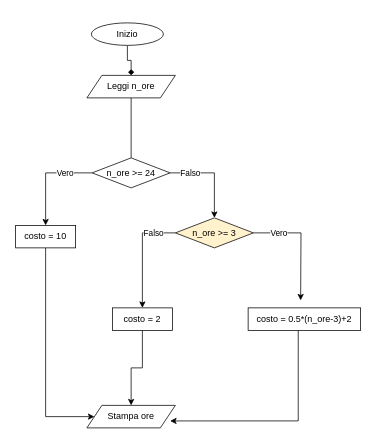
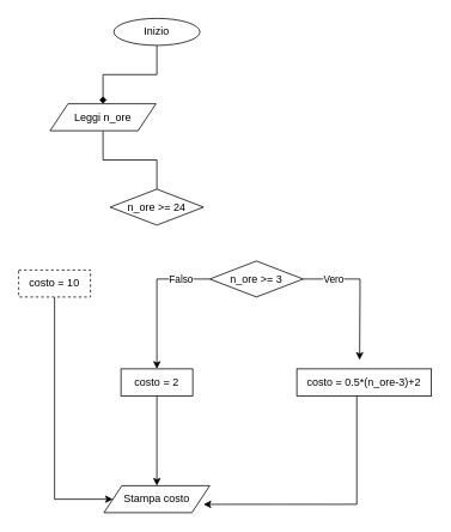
  <mxCell id="0" />
  <mxCell id="1" parent="0" />
  <mxCell id="2" style="edgeStyle=orthogonalEdgeStyle;rounded=0;orthogonalLoop=1;jettySize=auto;html=1;exitX=0.5;exitY=1;exitDx=0;exitDy=0;endArrow=diamond;" edge="1" parent="1" source="3" target="5"><mxGeometry relative="1" as="geometry" /></mxCell>
- <mxCell id="3" value="&lt;div&gt;Inizio&lt;/div&gt;" style="ellipse;whiteSpace=wrap;html=1;" vertex="1" parent="1"><mxGeometry x="121" y="30" width="96" height="30" as="geometry" /></mxCell>
+ <mxCell id="3" value="&lt;div&gt;Inizio&lt;/div&gt;" style="ellipse;whiteSpace=wrap;html=1;" vertex="1" parent="1"><mxGeometry x="126" y="20" width="96" height="30" as="geometry" /></mxCell>
  <mxCell id="4" style="edgeStyle=orthogonalEdgeStyle;rounded=0;orthogonalLoop=1;jettySize=auto;html=1;exitX=0.5;exitY=1;exitDx=0;exitDy=0;entryX=0.5;entryY=0;entryDx=0;entryDy=0;endArrow=none;" edge="1" parent="1" source="5" target="10"><mxGeometry relative="1" as="geometry" /></mxCell>
- <mxCell id="5" value="&lt;div&gt;Leggi n_ore&lt;/div&gt;" style="shape=parallelogram;perimeter=parallelogramPerimeter;whiteSpace=wrap;html=1;fixedSize=1;" vertex="1" parent="1"><mxGeometry x="115" y="100" width="118" height="30" as="geometry" /></mxCell>
- <mxCell id="6" style="edgeStyle=orthogonalEdgeStyle;rounded=0;orthogonalLoop=1;jettySize=auto;html=1;entryX=0.5;entryY=0;entryDx=0;entryDy=0;" edge="1" parent="1" source="10" target="12"><mxGeometry relative="1" as="geometry" /></mxCell>
- <mxCell id="7" value="&lt;div&gt;Vero&lt;/div&gt;" style="edgeLabel;html=1;align=center;verticalAlign=middle;resizable=0;points=[];" vertex="1" connectable="0" parent="6"><mxGeometry x="-0.439" y="4" relative="1" as="geometry"><mxPoint y="-4" as="offset" /></mxGeometry></mxCell>
- <mxCell id="8" style="edgeStyle=orthogonalEdgeStyle;rounded=0;orthogonalLoop=1;jettySize=auto;html=1;entryX=0.5;entryY=0;entryDx=0;entryDy=0;" edge="1" parent="1" source="10" target="19"><mxGeometry relative="1" as="geometry" /></mxCell>
- <mxCell id="9" value="&lt;div&gt;Falso&lt;/div&gt;" style="edgeLabel;html=1;align=center;verticalAlign=middle;resizable=0;points=[];rotation=0;" vertex="1" connectable="0" parent="8"><mxGeometry x="-0.513" y="4" relative="1" as="geometry"><mxPoint x="-3" y="4" as="offset" /></mxGeometry></mxCell>
+ <mxCell id="5" value="&lt;div&gt;Leggi n_ore&lt;/div&gt;" style="shape=parallelogram;perimeter=parallelogramPerimeter;whiteSpace=wrap;html=1;fixedSize=1;" vertex="1" parent="1"><mxGeometry x="55" y="115" width="118" height="30" as="geometry" /></mxCell>
  <mxCell id="10" value="&lt;div&gt;n_ore &amp;gt;= 24&lt;/div&gt;" style="rhombus;whiteSpace=wrap;html=1;" vertex="1" parent="1"><mxGeometry x="122" y="210" width="104" height="40" as="geometry" /></mxCell>
  <mxCell id="11" style="edgeStyle=orthogonalEdgeStyle;rounded=0;orthogonalLoop=1;jettySize=auto;html=1;entryX=0;entryY=0.5;entryDx=0;entryDy=0;" edge="1" parent="1" source="12" target="22"><mxGeometry relative="1" as="geometry"><Array as="points"><mxPoint x="60" y="555" /></Array></mxGeometry></mxCell>
- <mxCell id="12" value="costo = 10" style="rounded=0;whiteSpace=wrap;html=1;" vertex="1" parent="1"><mxGeometry x="20" y="300" width="80" height="30" as="geometry" /></mxCell>
+ <mxCell id="12" value="costo = 10" style="rounded=0;whiteSpace=wrap;html=1;dashed=1;" vertex="1" parent="1"><mxGeometry x="20" y="300" width="80" height="30" as="geometry" /></mxCell>
  <mxCell id="13" style="edgeStyle=orthogonalEdgeStyle;rounded=0;orthogonalLoop=1;jettySize=auto;html=1;entryX=1;entryY=0.75;entryDx=0;entryDy=0;" edge="1" parent="1"><mxGeometry relative="1" as="geometry"><mxPoint x="396.83" y="440" as="sourcePoint" /><mxPoint x="226.002" y="560.742" as="targetPoint" /><Array as="points"><mxPoint x="396.83" y="561" /></Array></mxGeometry></mxCell>
  <mxCell id="14" value="costo = 0.5*(n_ore-3)+2" style="rounded=0;whiteSpace=wrap;html=1;" vertex="1" parent="1"><mxGeometry x="330" y="410" width="150" height="30" as="geometry" /></mxCell>
  <mxCell id="15" style="edgeStyle=orthogonalEdgeStyle;rounded=0;orthogonalLoop=1;jettySize=auto;html=1;entryX=0.5;entryY=0;entryDx=0;entryDy=0;" edge="1" parent="1" source="19" target="21"><mxGeometry relative="1" as="geometry" /></mxCell>
  <mxCell id="16" value="&lt;div&gt;Falso&lt;/div&gt;" style="edgeLabel;html=1;align=center;verticalAlign=middle;resizable=0;points=[];" vertex="1" connectable="0" parent="15"><mxGeometry x="-0.598" y="3" relative="1" as="geometry"><mxPoint x="-1" y="-3" as="offset" /></mxGeometry></mxCell>
  <mxCell id="17" style="edgeStyle=orthogonalEdgeStyle;rounded=0;orthogonalLoop=1;jettySize=auto;html=1;" edge="1" parent="1" source="19"><mxGeometry relative="1" as="geometry"><mxPoint x="400" y="400" as="targetPoint" /></mxGeometry></mxCell>
  <mxCell id="18" value="&lt;div&gt;Vero&lt;/div&gt;" style="edgeLabel;html=1;align=center;verticalAlign=middle;resizable=0;points=[];" vertex="1" connectable="0" parent="17"><mxGeometry x="-0.844" y="-1" relative="1" as="geometry"><mxPoint x="21" y="-1" as="offset" /></mxGeometry></mxCell>
- <mxCell id="19" value="&lt;div&gt;n_ore &amp;gt;= 3&lt;/div&gt;" style="rhombus;whiteSpace=wrap;html=1;fillColor=#fff2cc;" vertex="1" parent="1"><mxGeometry x="233" y="290" width="104" height="40" as="geometry" /></mxCell>
+ <mxCell id="19" value="&lt;div&gt;n_ore &amp;gt;= 3&lt;/div&gt;" style="rhombus;whiteSpace=wrap;html=1;" vertex="1" parent="1"><mxGeometry x="233" y="290" width="104" height="40" as="geometry" /></mxCell>
  <mxCell id="20" style="edgeStyle=orthogonalEdgeStyle;rounded=0;orthogonalLoop=1;jettySize=auto;html=1;" edge="1" parent="1" source="21" target="22"><mxGeometry relative="1" as="geometry" /></mxCell>
- <mxCell id="21" value="costo = 2" style="rounded=0;whiteSpace=wrap;html=1;" vertex="1" parent="1"><mxGeometry x="149" y="410" width="80" height="30" as="geometry" /></mxCell>
- <mxCell id="22" value="&lt;div&gt;Stampa ore&lt;/div&gt;" style="shape=parallelogram;perimeter=parallelogramPerimeter;whiteSpace=wrap;html=1;fixedSize=1;" vertex="1" parent="1"><mxGeometry x="115" y="540" width="118" height="30" as="geometry" /></mxCell>
+ <mxCell id="21" value="costo = 2" style="rounded=0;whiteSpace=wrap;html=1;" vertex="1" parent="1"><mxGeometry x="134" y="410" width="80" height="30" as="geometry" /></mxCell>
+ <mxCell id="22" value="&lt;div&gt;Stampa costo&lt;/div&gt;" style="shape=parallelogram;perimeter=parallelogramPerimeter;whiteSpace=wrap;html=1;fixedSize=1;" vertex="1" parent="1"><mxGeometry x="115" y="540" width="118" height="30" as="geometry" /></mxCell>
